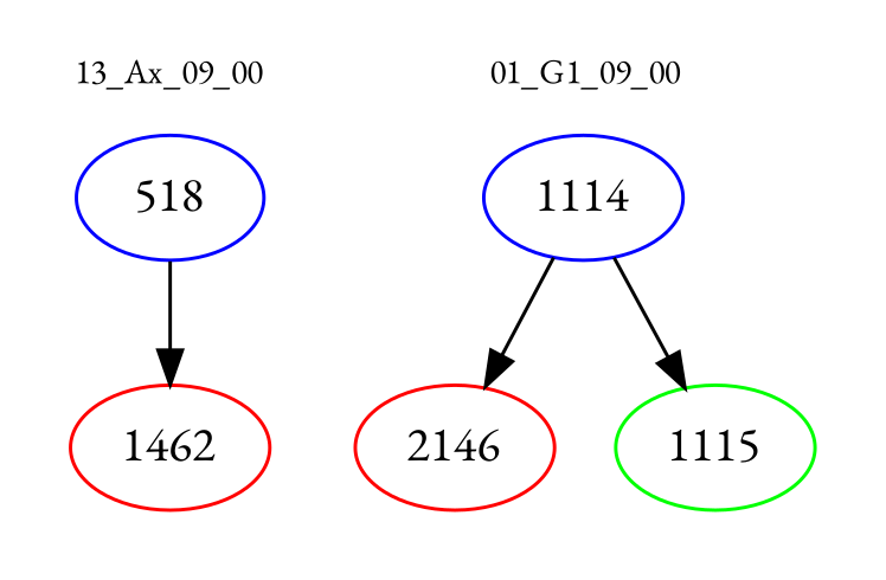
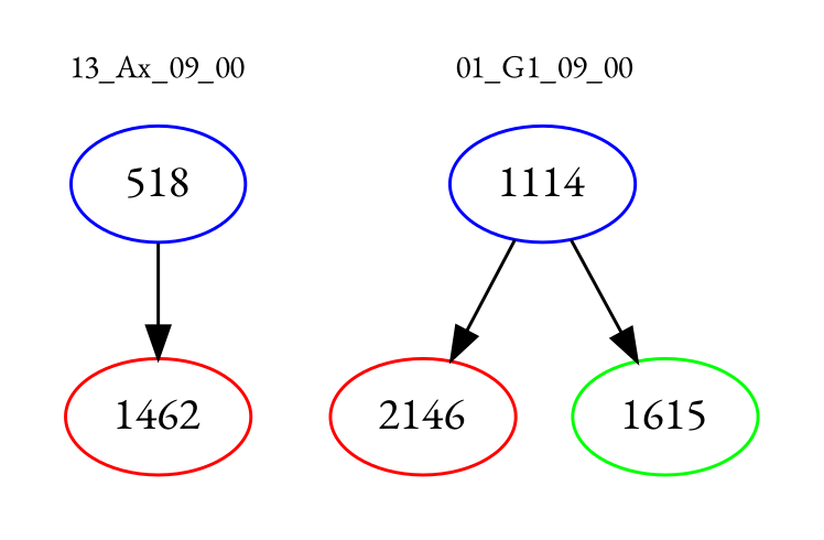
  digraph {
    fontname="EB Garamond"
    node [color=blue fontname="EB Garamond"]
    edge [color=black fontname="EB Garamond"]
    n1 [label=518]
    n2 [color=red label=1462]
    n3 [label=1114]
    n4 [color=red label=2146]
-   n5 [color=green label=1115]
+   n5 [color=green label=1615]
    subgraph cluster_1 {
      color=white
      fontsize=10
      label="13_Ax_09_00"
      n1
      n2
    }
    subgraph cluster_2 {
      color=white
      fontsize=10
      label="01_G1_09_00"
      n3
      n4
      n5
    }
    n1 -> n2
    n3 -> n4
    n3 -> n5
  }
